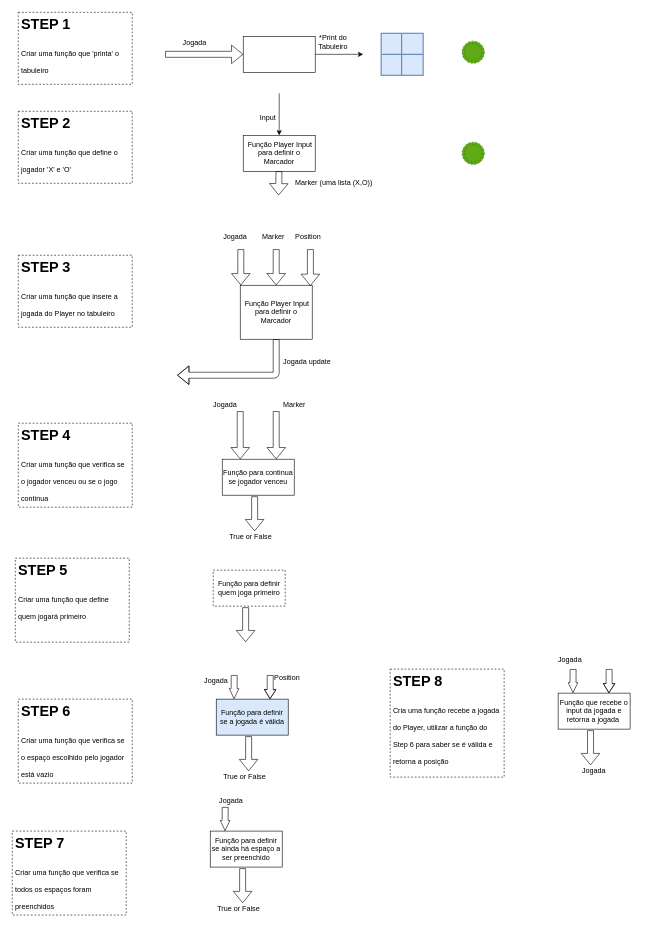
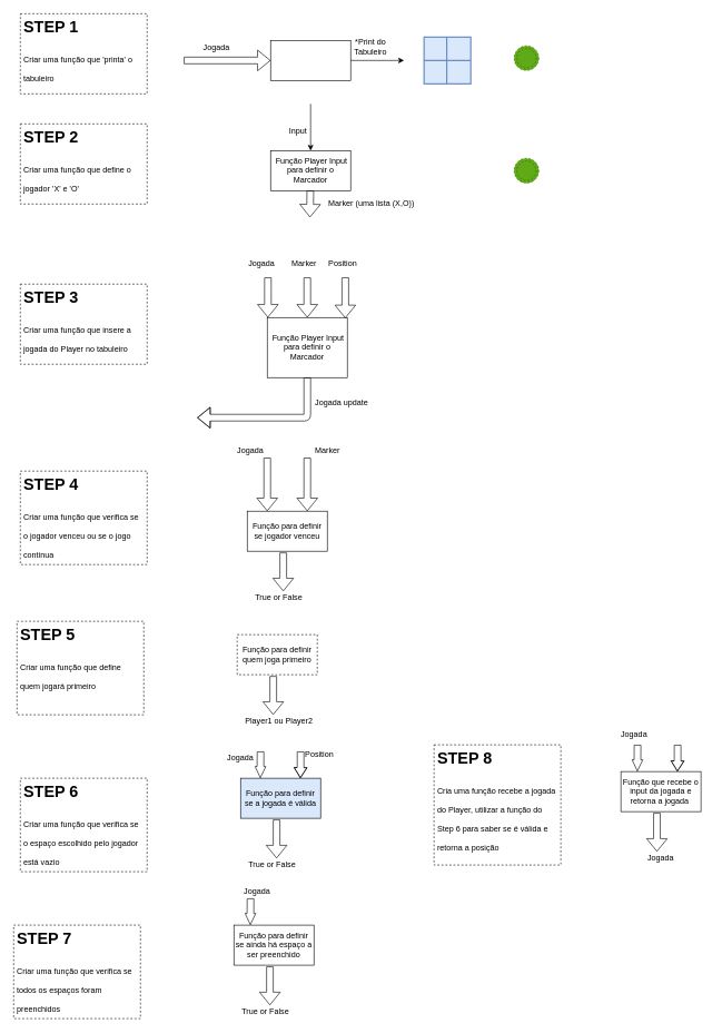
  <mxCell id="0" />
  <mxCell id="1" parent="0" />
  <mxCell id="2" value="" style="rounded=0;whiteSpace=wrap;html=1;" parent="1" vertex="1"><mxGeometry x="405" y="60" width="120" height="60" as="geometry" /></mxCell>
  <mxCell id="3" value="" style="shape=flexArrow;endArrow=classic;html=1;entryX=0;entryY=0.5;entryDx=0;entryDy=0;" parent="1" target="2" edge="1"><mxGeometry width="50" height="50" relative="1" as="geometry"><mxPoint x="275" y="90" as="sourcePoint" /><mxPoint x="365" y="180" as="targetPoint" /></mxGeometry></mxCell>
  <mxCell id="4" value="Jogada" style="text;html=1;strokeColor=none;fillColor=none;align=center;verticalAlign=middle;whiteSpace=wrap;rounded=0;" parent="1" vertex="1"><mxGeometry x="304" y="61" width="40" height="20" as="geometry" /></mxCell>
  <mxCell id="5" value="" style="endArrow=classic;html=1;exitX=1;exitY=0.5;exitDx=0;exitDy=0;" parent="1" source="2" edge="1"><mxGeometry width="50" height="50" relative="1" as="geometry"><mxPoint x="555" y="110" as="sourcePoint" /><mxPoint x="605" y="90" as="targetPoint" /></mxGeometry></mxCell>
  <mxCell id="6" value="*Print do Tabuleiro" style="text;html=1;strokeColor=none;fillColor=none;align=center;verticalAlign=middle;whiteSpace=wrap;rounded=0;" parent="1" vertex="1"><mxGeometry x="535" y="60" width="40" height="20" as="geometry" /></mxCell>
  <mxCell id="7" value="&lt;table&gt;&lt;tbody&gt;&lt;tr&gt;&lt;td&gt;&lt;br&gt;&lt;/td&gt;&lt;td&gt;&lt;br&gt;&lt;/td&gt;&lt;td&gt;&lt;br&gt;&lt;/td&gt;&lt;/tr&gt;&lt;tr&gt;&lt;td&gt;&lt;br&gt;&lt;/td&gt;&lt;td&gt;&lt;br&gt;&lt;/td&gt;&lt;td&gt;&lt;br&gt;&lt;/td&gt;&lt;/tr&gt;&lt;tr&gt;&lt;td&gt;&lt;br&gt;&lt;/td&gt;&lt;td&gt;&lt;br&gt;&lt;/td&gt;&lt;td&gt;&lt;br&gt;&lt;/td&gt;&lt;/tr&gt;&lt;/tbody&gt;&lt;/table&gt;" style="shape=internalStorage;whiteSpace=wrap;html=1;dx=34;dy=35;rounded=1;arcSize=0;strokeWidth=2;fillColor=#dae8fc;strokeColor=#6c8ebf;shadow=0;gradientColor=none;glass=0;labelPosition=center;verticalLabelPosition=middle;align=center;verticalAlign=middle;flipH=0;flipV=1;" parent="1" vertex="1"><mxGeometry x="635" y="55" width="70" height="70" as="geometry" /></mxCell>
  <mxCell id="8" value="&amp;nbsp;Função Player Input para definir o Marcador" style="rounded=0;whiteSpace=wrap;html=1;" vertex="1" parent="1"><mxGeometry x="405" y="225" width="120" height="60" as="geometry" /></mxCell>
  <mxCell id="9" value="Marker (uma lista (X,O))" style="text;html=1;resizable=0;points=[];autosize=1;align=left;verticalAlign=top;spacingTop=-4;" vertex="1" parent="1"><mxGeometry x="490" y="295" width="140" height="20" as="geometry" /></mxCell>
  <mxCell id="10" value="" style="endArrow=classic;html=1;entryX=0.5;entryY=0;entryDx=0;entryDy=0;" edge="1" parent="1" target="8"><mxGeometry width="50" height="50" relative="1" as="geometry"><mxPoint x="465" y="155" as="sourcePoint" /><mxPoint x="435" y="235" as="targetPoint" /></mxGeometry></mxCell>
  <mxCell id="11" value="Input" style="text;html=1;resizable=0;points=[];align=center;verticalAlign=middle;labelBackgroundColor=#ffffff;" vertex="1" connectable="0" parent="10"><mxGeometry x="0.36" y="-1" relative="1" as="geometry"><mxPoint x="-19" y="-8" as="offset" /></mxGeometry></mxCell>
- <mxCell id="12" value="Função para continua se jogador venceu" style="rounded=0;whiteSpace=wrap;html=1;" vertex="1" parent="1"><mxGeometry x="370" y="765" width="120" height="60" as="geometry" /></mxCell>
+ <mxCell id="12" value="Função para definir se jogador venceu" style="rounded=0;whiteSpace=wrap;html=1;" vertex="1" parent="1"><mxGeometry x="370" y="765" width="120" height="60" as="geometry" /></mxCell>
  <mxCell id="13" value="" style="shape=flexArrow;endArrow=classic;html=1;entryX=0.25;entryY=0;entryDx=0;entryDy=0;" edge="1" parent="1" target="12"><mxGeometry width="50" height="50" relative="1" as="geometry"><mxPoint x="400" y="685" as="sourcePoint" /><mxPoint x="400" y="665" as="targetPoint" /></mxGeometry></mxCell>
  <mxCell id="14" value="" style="shape=flexArrow;endArrow=classic;html=1;entryX=0.75;entryY=0;entryDx=0;entryDy=0;" edge="1" parent="1" target="12"><mxGeometry width="50" height="50" relative="1" as="geometry"><mxPoint x="460" y="685" as="sourcePoint" /><mxPoint x="510" y="665" as="targetPoint" /></mxGeometry></mxCell>
  <mxCell id="15" value="" style="shape=flexArrow;endArrow=classic;html=1;exitX=0.45;exitY=1.033;exitDx=0;exitDy=0;exitPerimeter=0;" edge="1" parent="1" source="12"><mxGeometry width="50" height="50" relative="1" as="geometry"><mxPoint x="250" y="895" as="sourcePoint" /><mxPoint x="424" y="885" as="targetPoint" /></mxGeometry></mxCell>
  <mxCell id="16" value="True or False" style="text;html=1;resizable=0;points=[];autosize=1;align=left;verticalAlign=top;spacingTop=-4;" vertex="1" parent="1"><mxGeometry x="380" y="885" width="90" height="20" as="geometry" /></mxCell>
  <mxCell id="17" value="&lt;h1&gt;STEP 1&lt;/h1&gt;&lt;h1&gt;&lt;span style=&quot;font-weight: normal&quot;&gt;&lt;font style=&quot;font-size: 12px&quot;&gt;Criar uma função que 'printa' o tabuleiro&lt;/font&gt;&lt;/span&gt;&lt;/h1&gt;" style="text;html=1;strokeColor=#000000;fillColor=none;spacing=5;spacingTop=-20;whiteSpace=wrap;overflow=hidden;rounded=0;shadow=0;glass=0;comic=0;dashed=1;" vertex="1" parent="1"><mxGeometry x="30" y="20" width="190" height="120" as="geometry" /></mxCell>
  <mxCell id="18" value="&lt;h1&gt;STEP 2&lt;/h1&gt;&lt;h1&gt;&lt;span style=&quot;font-weight: normal&quot;&gt;&lt;font style=&quot;font-size: 12px&quot;&gt;Criar uma função que define o jogador 'X' e 'O'&lt;/font&gt;&lt;/span&gt;&lt;/h1&gt;" style="text;html=1;strokeColor=#000000;fillColor=none;spacing=5;spacingTop=-20;whiteSpace=wrap;overflow=hidden;rounded=0;shadow=0;glass=0;comic=0;dashed=1;" vertex="1" parent="1"><mxGeometry x="30" y="185" width="190" height="120" as="geometry" /></mxCell>
  <mxCell id="19" value="" style="shape=flexArrow;endArrow=classic;html=1;" edge="1" parent="1" source="8"><mxGeometry width="50" height="50" relative="1" as="geometry"><mxPoint x="560" y="515" as="sourcePoint" /><mxPoint x="464" y="325" as="targetPoint" /></mxGeometry></mxCell>
  <mxCell id="20" value="" style="group" vertex="1" connectable="0" parent="1"><mxGeometry x="370" y="385" width="190" height="240" as="geometry" /></mxCell>
  <mxCell id="21" value="&amp;nbsp;Função Player Input para definir o Marcador" style="rounded=0;whiteSpace=wrap;html=1;" vertex="1" parent="20"><mxGeometry x="30" y="90" width="120" height="90" as="geometry" /></mxCell>
  <mxCell id="22" value="Position" style="text;html=1;resizable=0;points=[];autosize=1;align=left;verticalAlign=top;spacingTop=-4;" vertex="1" parent="20"><mxGeometry x="120" width="60" height="20" as="geometry" /></mxCell>
  <mxCell id="23" value="" style="shape=flexArrow;endArrow=classic;html=1;entryX=0.975;entryY=0.011;entryDx=0;entryDy=0;entryPerimeter=0;" edge="1" parent="20" target="21"><mxGeometry width="50" height="50" relative="1" as="geometry"><mxPoint x="147" y="30" as="sourcePoint" /><mxPoint x="373" y="30" as="targetPoint" /></mxGeometry></mxCell>
  <mxCell id="24" value="" style="shape=flexArrow;endArrow=classic;html=1;entryX=0.008;entryY=0;entryDx=0;entryDy=0;entryPerimeter=0;" edge="1" parent="20" target="21"><mxGeometry width="50" height="50" relative="1" as="geometry"><mxPoint x="31" y="30" as="sourcePoint" /><mxPoint x="-313" y="130" as="targetPoint" /></mxGeometry></mxCell>
  <mxCell id="25" value="" style="shape=flexArrow;endArrow=classic;html=1;entryX=0.5;entryY=0;entryDx=0;entryDy=0;" edge="1" parent="20" target="21"><mxGeometry width="50" height="50" relative="1" as="geometry"><mxPoint x="90" y="30" as="sourcePoint" /><mxPoint x="-270" y="90" as="targetPoint" /></mxGeometry></mxCell>
  <mxCell id="26" value="Jogada&amp;nbsp;" style="text;html=1;resizable=0;points=[];autosize=1;align=left;verticalAlign=top;spacingTop=-4;" vertex="1" parent="20"><mxGeometry width="60" height="20" as="geometry" /></mxCell>
  <mxCell id="27" value="Marker" style="text;html=1;resizable=0;points=[];autosize=1;align=left;verticalAlign=top;spacingTop=-4;" vertex="1" parent="20"><mxGeometry x="65" width="50" height="20" as="geometry" /></mxCell>
  <mxCell id="28" value="" style="shape=flexArrow;endArrow=classic;html=1;exitX=0.5;exitY=1;exitDx=0;exitDy=0;" edge="1" parent="20" source="21"><mxGeometry width="50" height="50" relative="1" as="geometry"><mxPoint x="45" y="280" as="sourcePoint" /><mxPoint x="-75" y="240" as="targetPoint" /><Array as="points"><mxPoint x="90" y="240" /></Array></mxGeometry></mxCell>
  <mxCell id="29" value="Jogada update" style="text;html=1;resizable=0;points=[];autosize=1;align=left;verticalAlign=top;spacingTop=-4;" vertex="1" parent="20"><mxGeometry x="100" y="207" width="90" height="20" as="geometry" /></mxCell>
  <mxCell id="30" value="&lt;h1&gt;STEP 3&lt;/h1&gt;&lt;h1&gt;&lt;span style=&quot;font-weight: normal&quot;&gt;&lt;font style=&quot;font-size: 12px&quot;&gt;Criar uma função que insere a jogada do Player no tabuleiro&lt;/font&gt;&lt;/span&gt;&lt;/h1&gt;" style="text;html=1;strokeColor=#000000;fillColor=none;spacing=5;spacingTop=-20;whiteSpace=wrap;overflow=hidden;rounded=0;shadow=0;glass=0;comic=0;dashed=1;" vertex="1" parent="1"><mxGeometry x="30" y="425" width="190" height="120" as="geometry" /></mxCell>
  <mxCell id="31" value="&lt;h1&gt;STEP 4&lt;/h1&gt;&lt;h1&gt;&lt;span style=&quot;font-weight: normal&quot;&gt;&lt;font style=&quot;font-size: 12px&quot;&gt;Criar uma função que verifica se o jogador venceu ou se o jogo continua&lt;/font&gt;&lt;/span&gt;&lt;/h1&gt;" style="text;html=1;strokeColor=#000000;fillColor=none;spacing=5;spacingTop=-20;whiteSpace=wrap;overflow=hidden;rounded=0;shadow=0;glass=0;comic=0;dashed=1;" vertex="1" parent="1"><mxGeometry x="30" y="705" width="190" height="140" as="geometry" /></mxCell>
  <mxCell id="32" value="&lt;h1&gt;STEP 5&lt;/h1&gt;&lt;h1&gt;&lt;span style=&quot;font-size: 12px ; font-weight: 400&quot;&gt;Criar uma função que define quem jogará primeiro&lt;/span&gt;&lt;/h1&gt;" style="text;html=1;strokeColor=#000000;fillColor=none;spacing=5;spacingTop=-20;whiteSpace=wrap;overflow=hidden;rounded=0;shadow=0;glass=0;comic=0;dashed=1;" vertex="1" parent="1"><mxGeometry x="25" y="930" width="190" height="140" as="geometry" /></mxCell>
  <mxCell id="33" value="" style="group" vertex="1" connectable="0" parent="1"><mxGeometry x="355" y="950" width="130" height="140" as="geometry" /></mxCell>
  <mxCell id="34" value="Função para definir quem joga primeiro" style="rounded=0;whiteSpace=wrap;html=1;dashed=1;" vertex="1" parent="33"><mxGeometry width="120" height="60" as="geometry" /></mxCell>
  <mxCell id="35" value="" style="shape=flexArrow;endArrow=classic;html=1;exitX=0.45;exitY=1.033;exitDx=0;exitDy=0;exitPerimeter=0;" edge="1" parent="33" source="34"><mxGeometry width="50" height="50" relative="1" as="geometry"><mxPoint x="-120" y="130" as="sourcePoint" /><mxPoint x="54" y="120" as="targetPoint" /></mxGeometry></mxCell>
+ <mxCell id="36" value="Player1 ou Player2&amp;nbsp;" style="text;html=1;resizable=0;points=[];autosize=1;align=left;verticalAlign=top;spacingTop=-4;" vertex="1" parent="33"><mxGeometry x="10" y="120" width="120" height="20" as="geometry" /></mxCell>
  <mxCell id="37" value="&lt;h1&gt;STEP 6&lt;/h1&gt;&lt;h1&gt;&lt;span style=&quot;font-size: 12px ; font-weight: 400&quot;&gt;Criar uma função que verifica se o espaço escolhido pelo jogador está vazio&lt;/span&gt;&lt;/h1&gt;" style="text;html=1;strokeColor=#000000;fillColor=none;spacing=5;spacingTop=-20;whiteSpace=wrap;overflow=hidden;rounded=0;shadow=0;glass=0;comic=0;dashed=1;" vertex="1" parent="1"><mxGeometry x="30" y="1165" width="190" height="140" as="geometry" /></mxCell>
  <mxCell id="38" value="0" style="group" vertex="1" connectable="0" parent="1"><mxGeometry x="360" y="1165" width="130" height="140" as="geometry" /></mxCell>
  <mxCell id="39" value="Função para definir se a jogada é válida" style="rounded=0;whiteSpace=wrap;html=1;fillColor=#dae8fc;" vertex="1" parent="38"><mxGeometry width="120" height="60" as="geometry" /></mxCell>
  <mxCell id="40" value="" style="shape=flexArrow;endArrow=classic;html=1;exitX=0.45;exitY=1.033;exitDx=0;exitDy=0;exitPerimeter=0;" edge="1" parent="38" source="39"><mxGeometry width="50" height="50" relative="1" as="geometry"><mxPoint x="-120" y="130" as="sourcePoint" /><mxPoint x="54" y="120" as="targetPoint" /></mxGeometry></mxCell>
  <mxCell id="41" value="True or False" style="text;html=1;resizable=0;points=[];autosize=1;align=left;verticalAlign=top;spacingTop=-4;" vertex="1" parent="38"><mxGeometry x="10" y="120" width="90" height="20" as="geometry" /></mxCell>
  <mxCell id="42" value="&lt;h1&gt;STEP 7&lt;/h1&gt;&lt;h1&gt;&lt;span style=&quot;font-size: 12px ; font-weight: 400&quot;&gt;Criar uma função que verifica se todos os espaços foram preenchidos&lt;/span&gt;&lt;/h1&gt;" style="text;html=1;strokeColor=#000000;fillColor=none;spacing=5;spacingTop=-20;whiteSpace=wrap;overflow=hidden;rounded=0;shadow=0;glass=0;comic=0;dashed=1;" vertex="1" parent="1"><mxGeometry x="20" y="1385" width="190" height="140" as="geometry" /></mxCell>
  <mxCell id="43" value="0" style="group" vertex="1" connectable="0" parent="1"><mxGeometry x="350" y="1385" width="130" height="140" as="geometry" /></mxCell>
  <mxCell id="44" value="Função para definir se ainda há espaço a ser preenchido" style="rounded=0;whiteSpace=wrap;html=1;" vertex="1" parent="43"><mxGeometry width="120" height="60" as="geometry" /></mxCell>
  <mxCell id="45" value="" style="shape=flexArrow;endArrow=classic;html=1;exitX=0.45;exitY=1.033;exitDx=0;exitDy=0;exitPerimeter=0;" edge="1" parent="43" source="44"><mxGeometry width="50" height="50" relative="1" as="geometry"><mxPoint x="-120" y="130" as="sourcePoint" /><mxPoint x="54" y="120" as="targetPoint" /></mxGeometry></mxCell>
  <mxCell id="46" value="True or False" style="text;html=1;resizable=0;points=[];autosize=1;align=left;verticalAlign=top;spacingTop=-4;" vertex="1" parent="43"><mxGeometry x="10" y="120" width="90" height="20" as="geometry" /></mxCell>
  <mxCell id="47" value="" style="shape=flexArrow;endArrow=classic;html=1;entryX=0.25;entryY=0;entryDx=0;entryDy=0;endWidth=5;endSize=5.3;" edge="1" parent="1"><mxGeometry width="50" height="50" relative="1" as="geometry"><mxPoint x="375" y="1345" as="sourcePoint" /><mxPoint x="374.667" y="1384.833" as="targetPoint" /></mxGeometry></mxCell>
  <mxCell id="48" value="" style="shape=flexArrow;endArrow=classic;html=1;entryX=0.25;entryY=0;entryDx=0;entryDy=0;endWidth=5;endSize=5.3;" edge="1" parent="1"><mxGeometry width="50" height="50" relative="1" as="geometry"><mxPoint x="390" y="1125" as="sourcePoint" /><mxPoint x="389.667" y="1164.833" as="targetPoint" /></mxGeometry></mxCell>
  <mxCell id="49" value="" style="shape=flexArrow;endArrow=classic;html=1;entryX=0.75;entryY=0;entryDx=0;entryDy=0;endWidth=8.333;endSize=4.75;" edge="1" parent="1"><mxGeometry width="50" height="50" relative="1" as="geometry"><mxPoint x="450" y="1125" as="sourcePoint" /><mxPoint x="449.667" y="1164.833" as="targetPoint" /><Array as="points"><mxPoint x="450" y="1145" /></Array></mxGeometry></mxCell>
  <mxCell id="50" value="Jogada&lt;br&gt;" style="text;html=1;strokeColor=none;fillColor=none;align=center;verticalAlign=middle;whiteSpace=wrap;rounded=0;shadow=0;glass=0;dashed=1;comic=0;" vertex="1" parent="1"><mxGeometry x="340" y="1125" width="40" height="20" as="geometry" /></mxCell>
  <mxCell id="51" value="Position" style="text;html=1;" vertex="1" parent="1"><mxGeometry x="455" y="1115" width="70" height="30" as="geometry" /></mxCell>
  <mxCell id="52" value="&lt;h1&gt;STEP 8&lt;/h1&gt;&lt;h1&gt;&lt;span style=&quot;font-size: 12px ; font-weight: 400&quot;&gt;Cria uma função recebe a jogada do Player, utilizar a função do Step 6 para saber se é válida e retorna a posição&lt;/span&gt;&lt;/h1&gt;" style="text;html=1;strokeColor=#000000;fillColor=none;spacing=5;spacingTop=-20;whiteSpace=wrap;overflow=hidden;rounded=0;shadow=0;glass=0;comic=0;dashed=1;" vertex="1" parent="1"><mxGeometry x="650" y="1115" width="190" height="180" as="geometry" /></mxCell>
  <mxCell id="53" value="0" style="group" vertex="1" connectable="0" parent="1"><mxGeometry x="930" y="1155" width="130" height="140" as="geometry" /></mxCell>
  <mxCell id="54" value="Função que recebe o input da jogada e retorna a jogada&amp;nbsp;" style="rounded=0;whiteSpace=wrap;html=1;" vertex="1" parent="53"><mxGeometry width="120" height="60" as="geometry" /></mxCell>
  <mxCell id="55" value="" style="shape=flexArrow;endArrow=classic;html=1;exitX=0.45;exitY=1.033;exitDx=0;exitDy=0;exitPerimeter=0;" edge="1" parent="53" source="54"><mxGeometry width="50" height="50" relative="1" as="geometry"><mxPoint x="-120" y="130" as="sourcePoint" /><mxPoint x="54" y="120" as="targetPoint" /></mxGeometry></mxCell>
  <mxCell id="56" value="Jogada&lt;br&gt;" style="text;html=1;strokeColor=none;fillColor=none;align=center;verticalAlign=middle;whiteSpace=wrap;rounded=0;shadow=0;glass=0;dashed=1;comic=0;" vertex="1" parent="53"><mxGeometry x="40" y="120" width="40" height="20" as="geometry" /></mxCell>
  <mxCell id="57" value="" style="shape=flexArrow;endArrow=classic;html=1;entryX=0.25;entryY=0;entryDx=0;entryDy=0;endWidth=5;endSize=5.3;" edge="1" parent="1"><mxGeometry width="50" height="50" relative="1" as="geometry"><mxPoint x="955" y="1115" as="sourcePoint" /><mxPoint x="954.667" y="1154.833" as="targetPoint" /></mxGeometry></mxCell>
  <mxCell id="58" value="" style="shape=flexArrow;endArrow=classic;html=1;entryX=0.75;entryY=0;entryDx=0;entryDy=0;endWidth=8.333;endSize=4.75;" edge="1" parent="1"><mxGeometry width="50" height="50" relative="1" as="geometry"><mxPoint x="1015" y="1115" as="sourcePoint" /><mxPoint x="1014.667" y="1154.833" as="targetPoint" /><Array as="points"><mxPoint x="1015" y="1135" /></Array></mxGeometry></mxCell>
  <mxCell id="59" value="Jogada&lt;br&gt;" style="text;html=1;strokeColor=none;fillColor=none;align=center;verticalAlign=middle;whiteSpace=wrap;rounded=0;shadow=0;glass=0;dashed=1;comic=0;" vertex="1" parent="1"><mxGeometry x="365" y="1325" width="40" height="20" as="geometry" /></mxCell>
  <mxCell id="60" value="Jogada&lt;br&gt;" style="text;html=1;strokeColor=none;fillColor=none;align=center;verticalAlign=middle;whiteSpace=wrap;rounded=0;shadow=0;glass=0;dashed=1;comic=0;" vertex="1" parent="1"><mxGeometry x="930" y="1090" width="40" height="20" as="geometry" /></mxCell>
  <mxCell id="61" value="" style="ellipse;shape=doubleEllipse;whiteSpace=wrap;html=1;aspect=fixed;rounded=0;shadow=0;glass=0;dashed=1;comic=0;strokeColor=#2D7600;fillColor=#60a917;fontColor=#ffffff;" vertex="1" parent="1"><mxGeometry x="770" y="68" width="37" height="37" as="geometry" /></mxCell>
  <mxCell id="62" value="" style="ellipse;shape=doubleEllipse;whiteSpace=wrap;html=1;aspect=fixed;rounded=0;shadow=0;glass=0;dashed=1;comic=0;strokeColor=#2D7600;fillColor=#60a917;fontColor=#ffffff;" vertex="1" parent="1"><mxGeometry x="770" y="236.5" width="37" height="37" as="geometry" /></mxCell>
  <mxCell id="63" value="Jogada&lt;br&gt;" style="text;html=1;strokeColor=none;fillColor=none;align=center;verticalAlign=middle;whiteSpace=wrap;rounded=0;shadow=0;glass=0;dashed=1;comic=0;" vertex="1" parent="1"><mxGeometry x="355" y="665" width="40" height="20" as="geometry" /></mxCell>
  <mxCell id="64" value="Marker" style="text;html=1;resizable=0;points=[];autosize=1;align=left;verticalAlign=top;spacingTop=-4;" vertex="1" parent="1"><mxGeometry x="470" y="665" width="50" height="20" as="geometry" /></mxCell>
